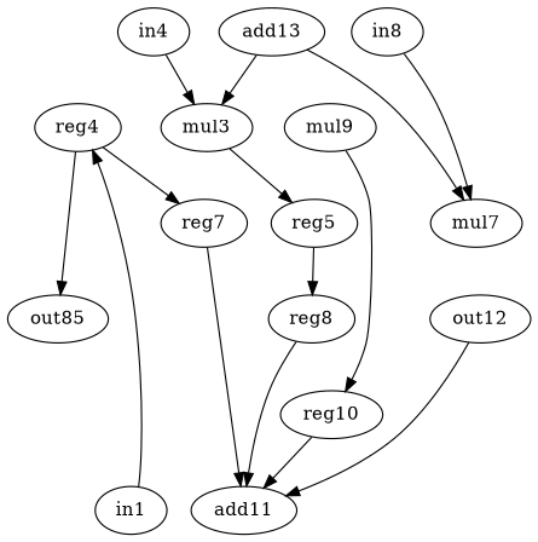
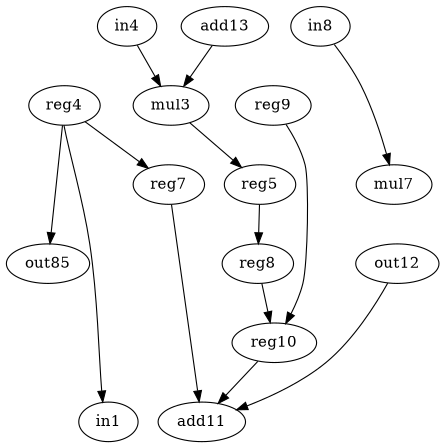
  digraph {
    node [op=reg]
    edge [port=0 weight=0]
    n1 [label=reg4]
    n2 [label=out85 op=out]
    n3 [label=reg7]
    n4 [label=add11 op=add]
    n5 [label=in1 op=in]
    n6 [label=reg10 op=mul]
    n7 [label=out12 op=out]
    n8 [label=add13 op=addi value=2]
    n9 [label=mul3 op=mul]
    n10 [label=mul7 op=mul]
    n11 [label=reg5]
    n12 [label=reg8]
    n13 [label=in4 op=in]
-   n14 [label=mul9]
+   n14 [label=reg9]
    n15 [label=in8 op=in]
    n1 -> n2
    n1 -> n3
    n3 -> n4 [port=1]
-   n5 -> n1
+   n1 -> n5
    n6 -> n4
    n7 -> n4
    n8 -> n9
-   n8 -> n10
    n9 -> n11
    n11 -> n12
-   n12 -> n4 [port=1 weight=1]
+   n12 -> n6 [port=1 weight=1]
    n13 -> n9 [port=1]
    n14 -> n6
    n15 -> n10 [port=1]
  }
